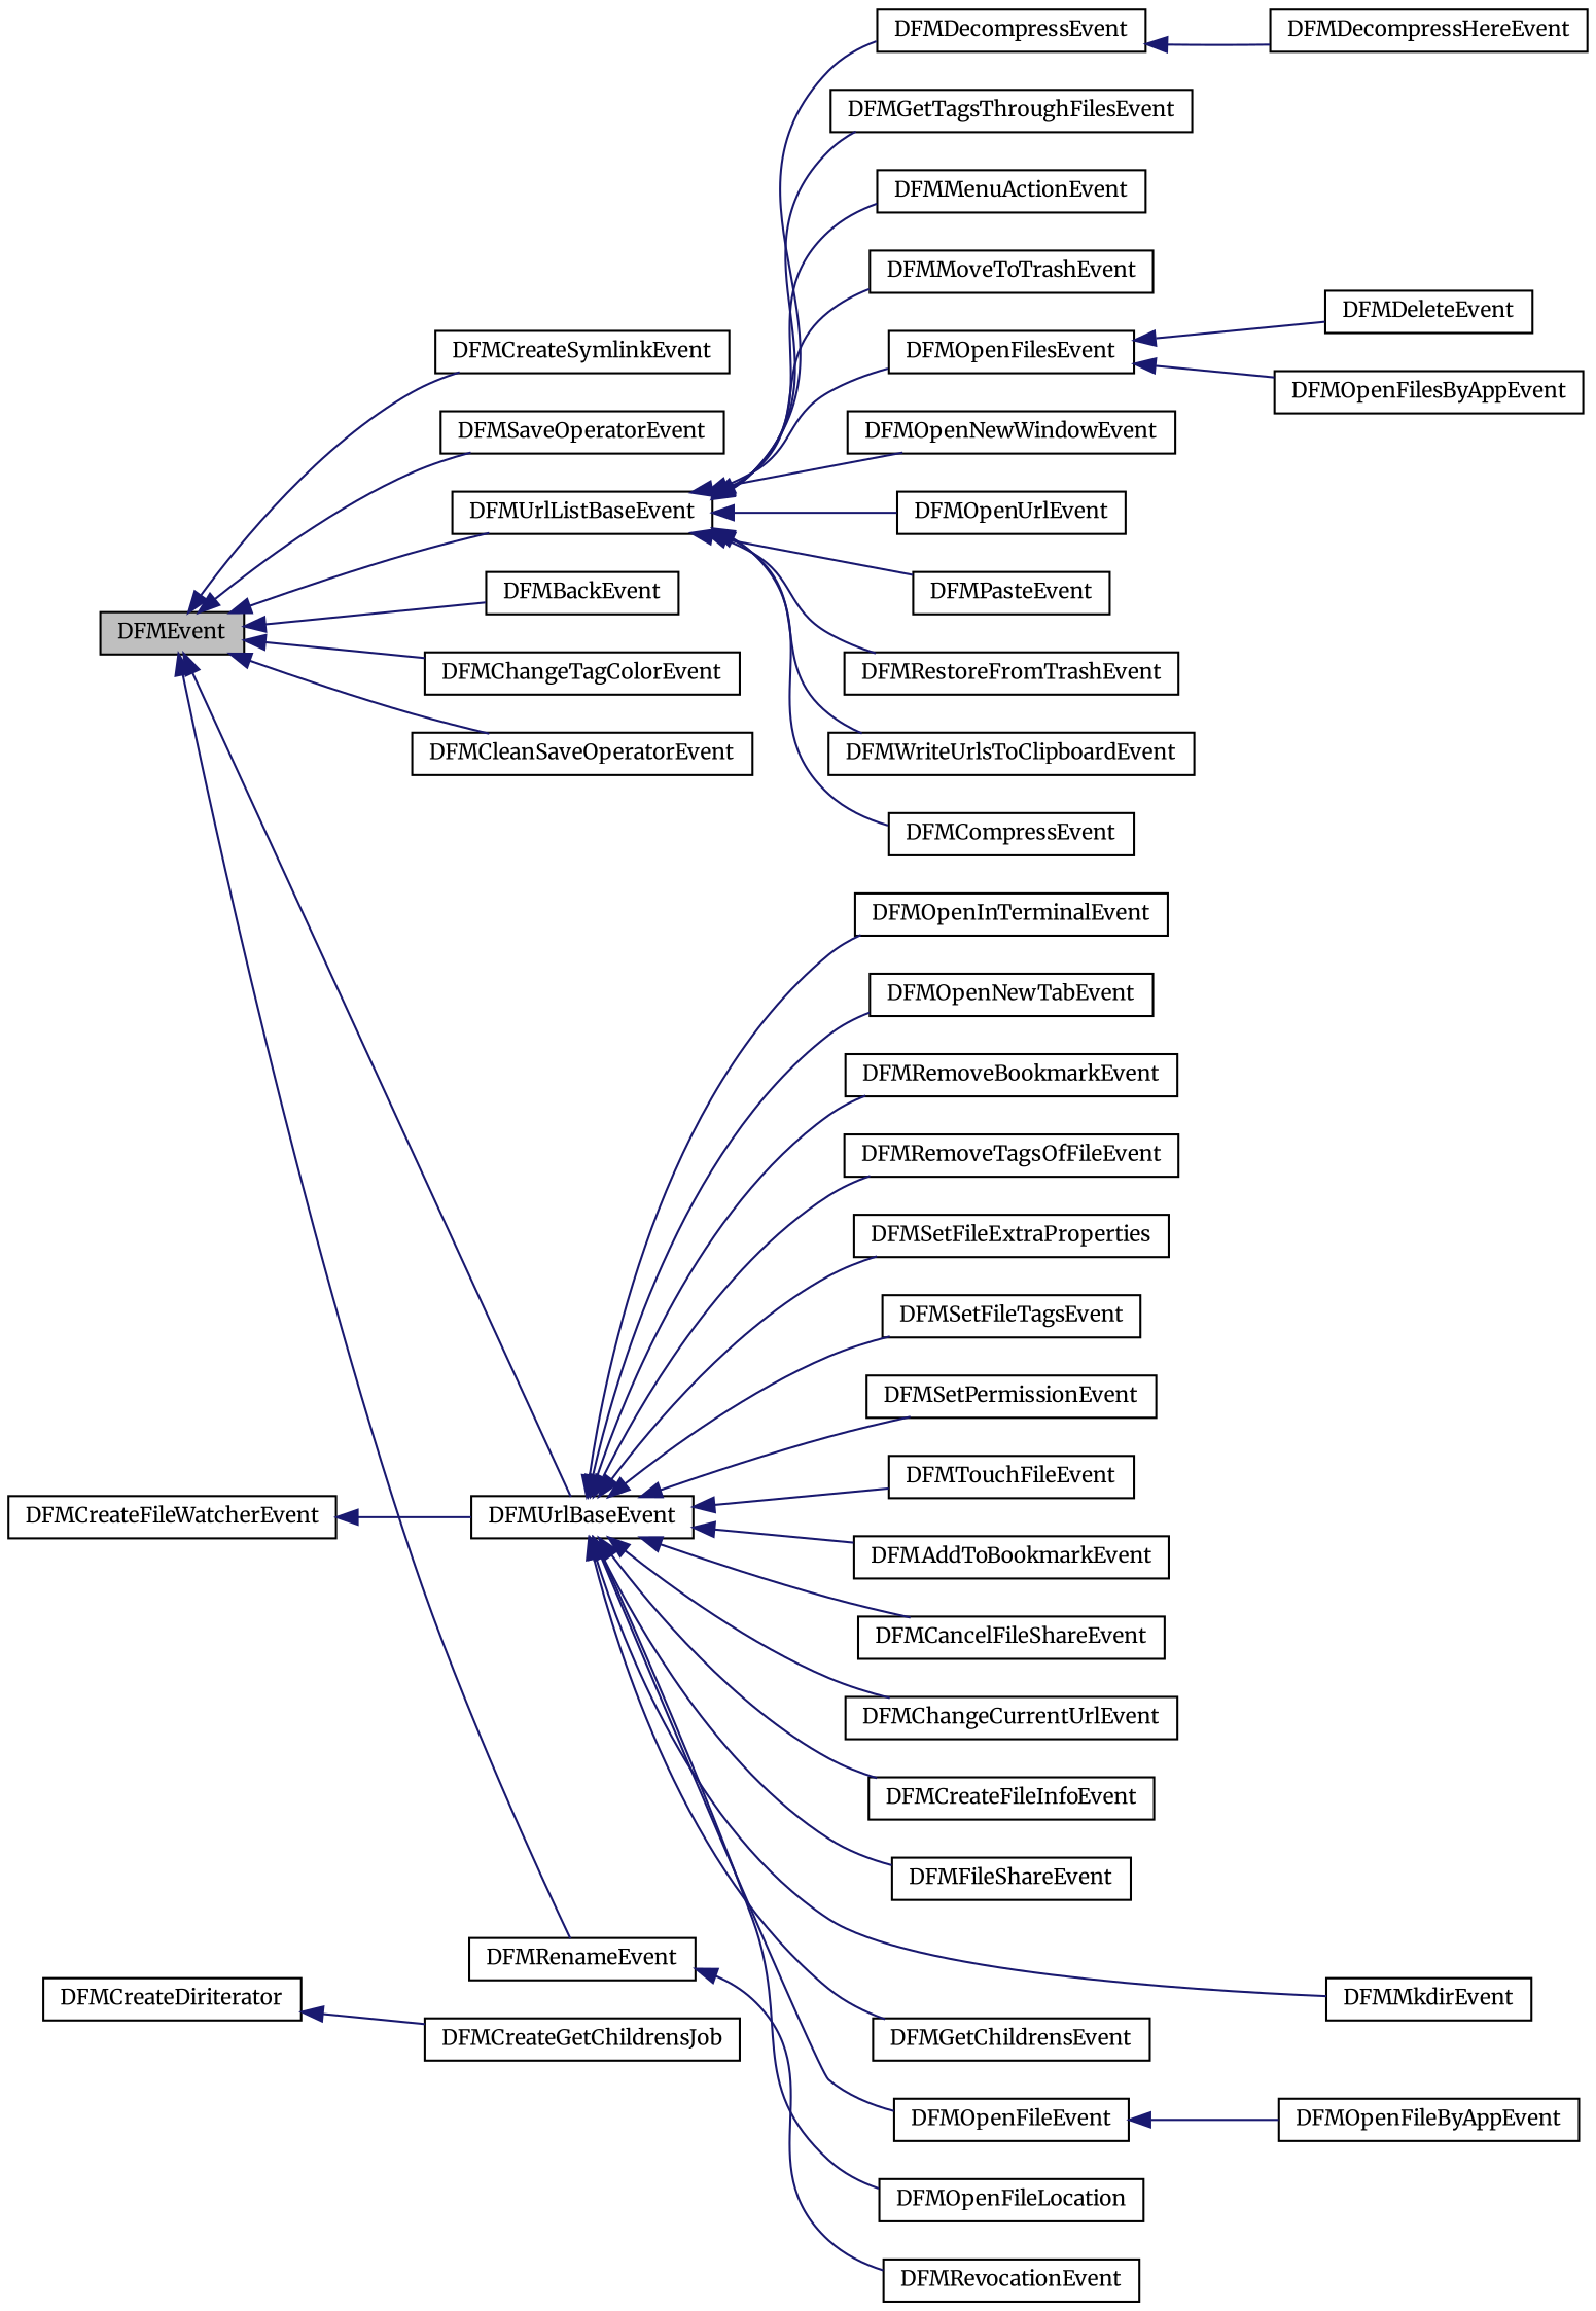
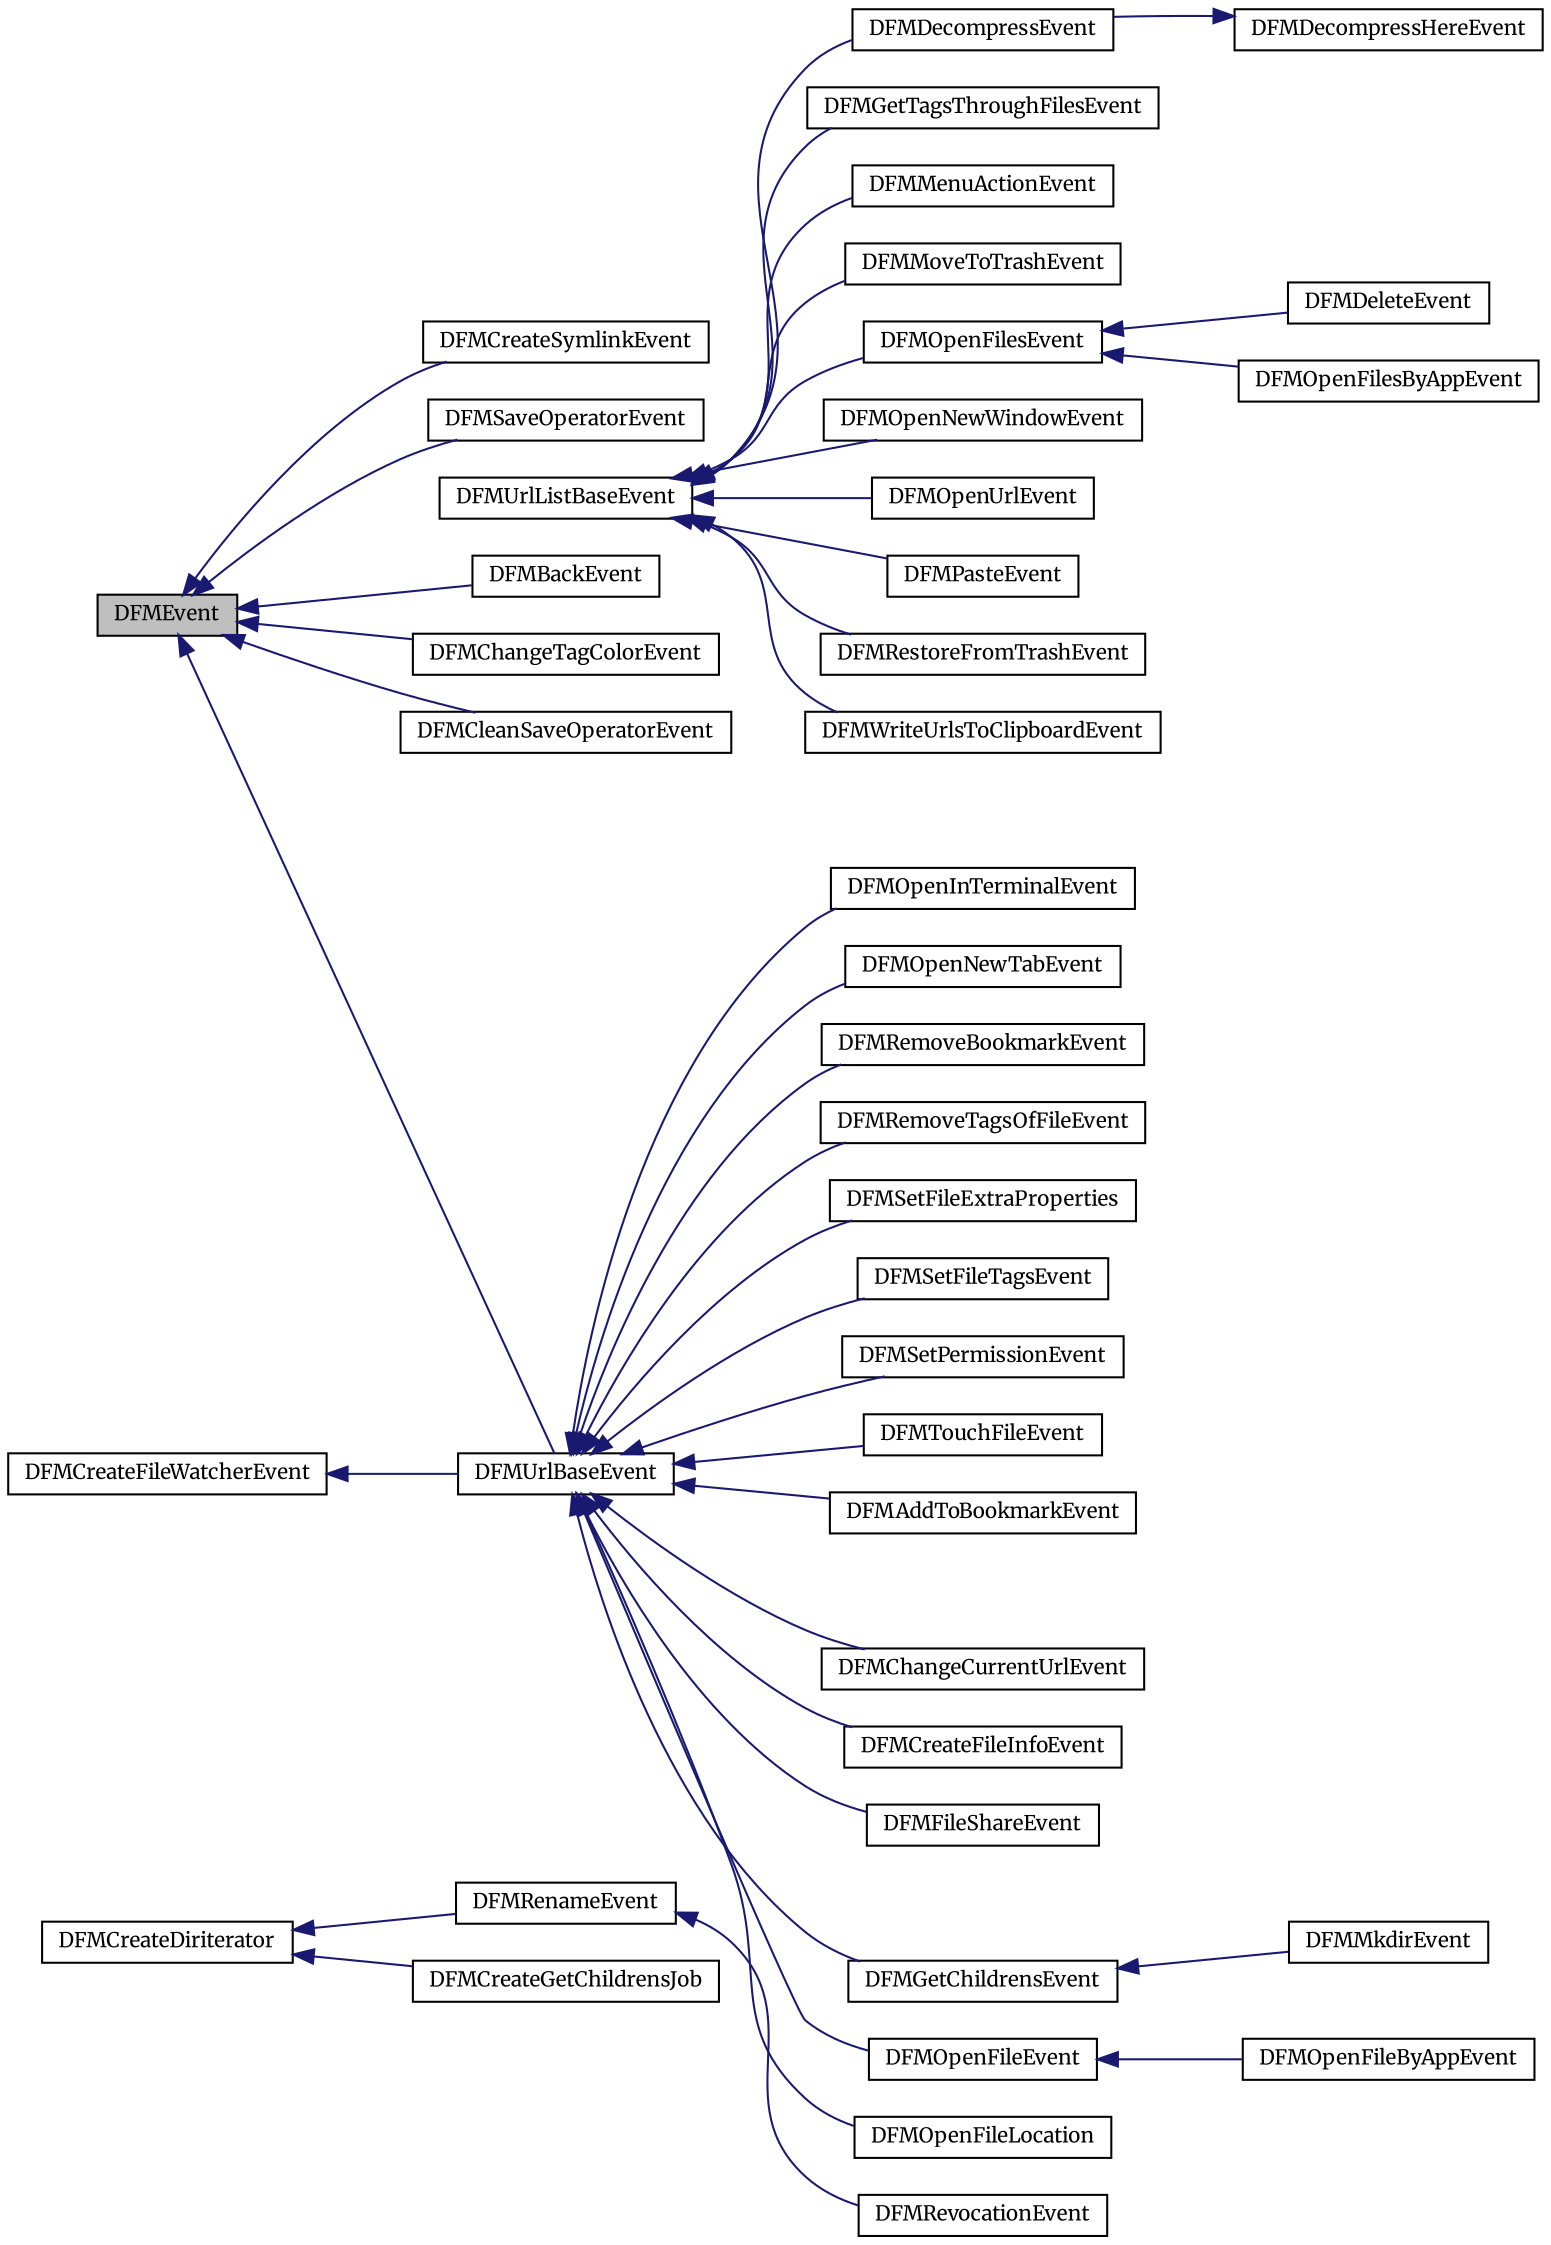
  digraph {
    fontname=Merriweather
    rankdir=LR
    node [color=black fillcolor=white fontname=Merriweather fontsize=10 shape=record style=filled]
    edge [color=midnightblue dir=back fontname=Merriweather fontsize=10 labelfontname=Helvetica labelfontsize=10 style=solid]
    n1 [fillcolor=grey75 fontcolor=black height=0.2 label=DFMEvent width=0.4]
    n2 [height=0.2 label=DFMBackEvent width=0.4]
    n3 [height=0.2 label=DFMChangeTagColorEvent width=0.4]
    n4 [height=0.2 label=DFMCleanSaveOperatorEvent width=0.4]
    n5 [height=0.2 label=DFMCreateSymlinkEvent width=0.4]
    n6 [height=0.2 label=DFMRenameEvent width=0.4]
    n7 [height=0.2 label=DFMSaveOperatorEvent width=0.4]
    n8 [height=0.2 label=DFMUrlBaseEvent width=0.4]
    n9 [height=0.2 label=DFMUrlListBaseEvent width=0.4]
    n10 [height=0.2 label=DFMRevocationEvent width=0.4]
    n11 [height=0.2 label=DFMAddToBookmarkEvent width=0.4]
-   n12 [height=0.2 label=DFMCancelFileShareEvent width=0.4]
    n13 [height=0.2 label=DFMChangeCurrentUrlEvent width=0.4]
    n14 [height=0.2 label=DFMCreateFileInfoEvent width=0.4]
    n15 [height=0.2 label=DFMFileShareEvent width=0.4]
    n16 [height=0.2 label=DFMGetChildrensEvent width=0.4]
    n17 [height=0.2 label=DFMMkdirEvent width=0.4]
    n18 [height=0.2 label=DFMOpenFileEvent width=0.4]
    n19 [height=0.2 label=DFMOpenFileLocation width=0.4]
    n20 [height=0.2 label=DFMOpenInTerminalEvent width=0.4]
    n21 [height=0.2 label=DFMOpenNewTabEvent width=0.4]
    n22 [height=0.2 label=DFMRemoveBookmarkEvent width=0.4]
    n23 [height=0.2 label=DFMRemoveTagsOfFileEvent width=0.4]
    n24 [height=0.2 label=DFMSetFileExtraProperties width=0.4]
    n25 [height=0.2 label=DFMSetFileTagsEvent width=0.4]
    n26 [height=0.2 label=DFMSetPermissionEvent width=0.4]
    n27 [height=0.2 label=DFMTouchFileEvent width=0.4]
-   n28 [height=0.2 label=DFMCompressEvent width=0.4]
    n29 [height=0.2 label=DFMDecompressEvent width=0.4]
    n30 [height=0.2 label=DFMGetTagsThroughFilesEvent width=0.4]
    n31 [height=0.2 label=DFMMenuActionEvent width=0.4]
    n32 [height=0.2 label=DFMMoveToTrashEvent width=0.4]
    n33 [height=0.2 label=DFMOpenFilesEvent width=0.4]
    n34 [height=0.2 label=DFMOpenNewWindowEvent width=0.4]
    n35 [height=0.2 label=DFMOpenUrlEvent width=0.4]
    n36 [height=0.2 label=DFMPasteEvent width=0.4]
    n37 [height=0.2 label=DFMRestoreFromTrashEvent width=0.4]
    n38 [height=0.2 label=DFMWriteUrlsToClipboardEvent width=0.4]
    n39 [height=0.2 label=DFMCreateFileWatcherEvent width=0.4]
    n40 [height=0.2 label=DFMOpenFileByAppEvent width=0.4]
    n41 [height=0.2 label=DFMCreateDiriterator width=0.4]
    n42 [height=0.2 label=DFMCreateGetChildrensJob width=0.4]
    n43 [height=0.2 label=DFMDecompressHereEvent width=0.4]
    n44 [height=0.2 label=DFMDeleteEvent width=0.4]
    n45 [height=0.2 label=DFMOpenFilesByAppEvent width=0.4]
    n1 -> n2
    n1 -> n3
    n1 -> n4
    n1 -> n5
-   n1 -> n6
+   n41 -> n6
    n1 -> n7
    n1 -> n8
-   n1 -> n9
    n6 -> n10
    n8 -> n11
-   n8 -> n12
    n8 -> n13
    n8 -> n14
    n8 -> n15
    n8 -> n16
-   n8 -> n17
+   n16 -> n17
    n8 -> n18
    n8 -> n19
    n8 -> n20
    n8 -> n21
    n8 -> n22
    n8 -> n23
    n8 -> n24
    n8 -> n25
    n8 -> n26
    n8 -> n27
-   n9 -> n28
    n9 -> n29
    n9 -> n30
    n9 -> n31
    n9 -> n32
    n9 -> n33
    n9 -> n34
    n9 -> n35
    n9 -> n36
    n9 -> n37
    n9 -> n38
    n18 -> n40
-   n29 -> n43
+   n43 -> n29
    n33 -> n44
    n33 -> n45
    n39 -> n8
    n41 -> n42
  }
